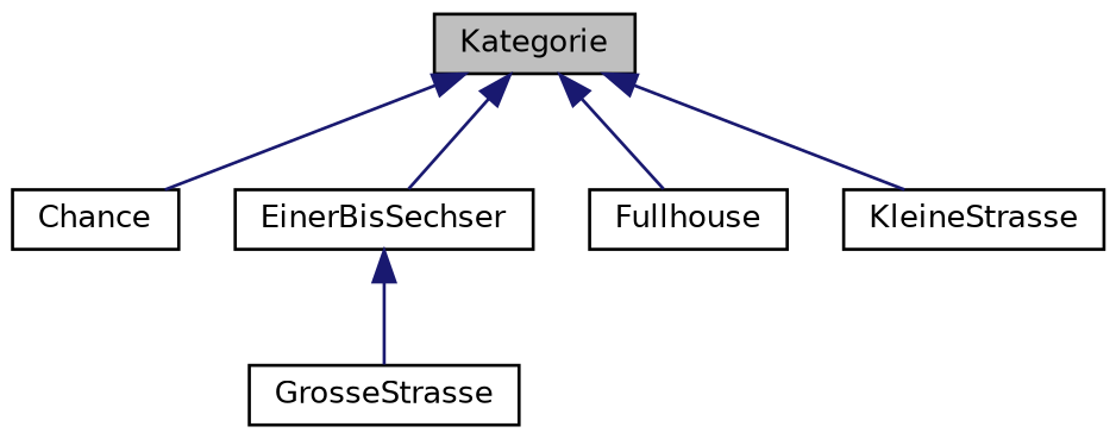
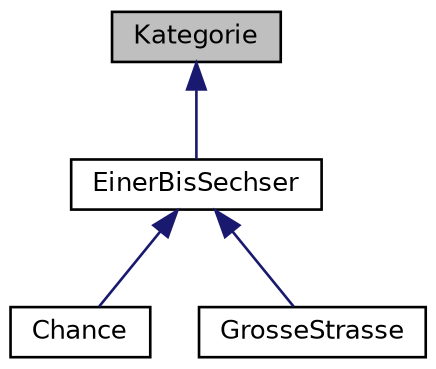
  digraph {
    rankdir=TB
    node [color=black fillcolor=white fontname=Helvetica fontsize=10 shape=record style=filled]
    edge [color=midnightblue dir=back fontname=Helvetica fontsize=10 labelfontname=Helvetica labelfontsize=10 style=solid]
    n1 [fillcolor=grey75 fontcolor=black height=0.2 label=Kategorie width=0.4]
    n2 [height=0.2 label=Chance width=0.4]
    n3 [height=0.2 label=EinerBisSechser width=0.4]
-   n4 [height=0.2 label=Fullhouse width=0.4]
-   n5 [height=0.2 label=KleineStrasse width=0.4]
    n6 [height=0.2 label=GrosseStrasse width=0.4]
-   n1 -> n2
+   n3 -> n2
    n1 -> n3
-   n1 -> n4
-   n1 -> n5
    n3 -> n6
  }
